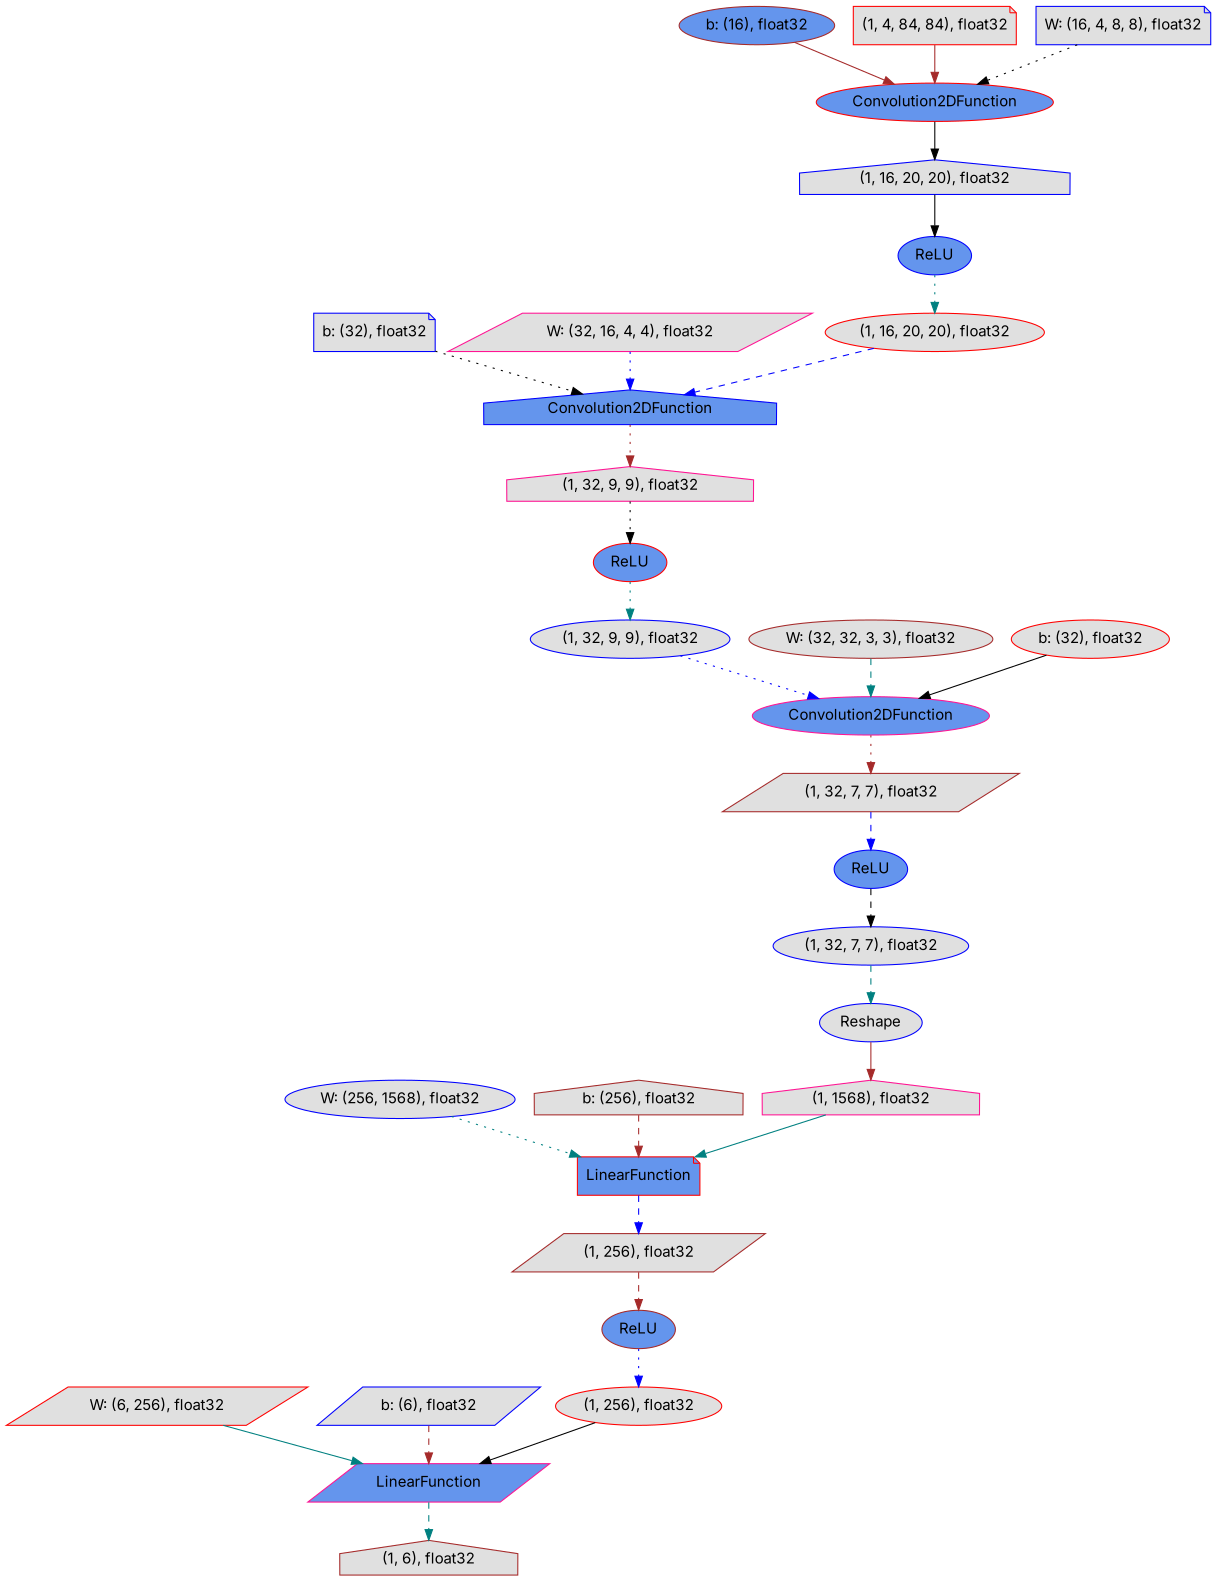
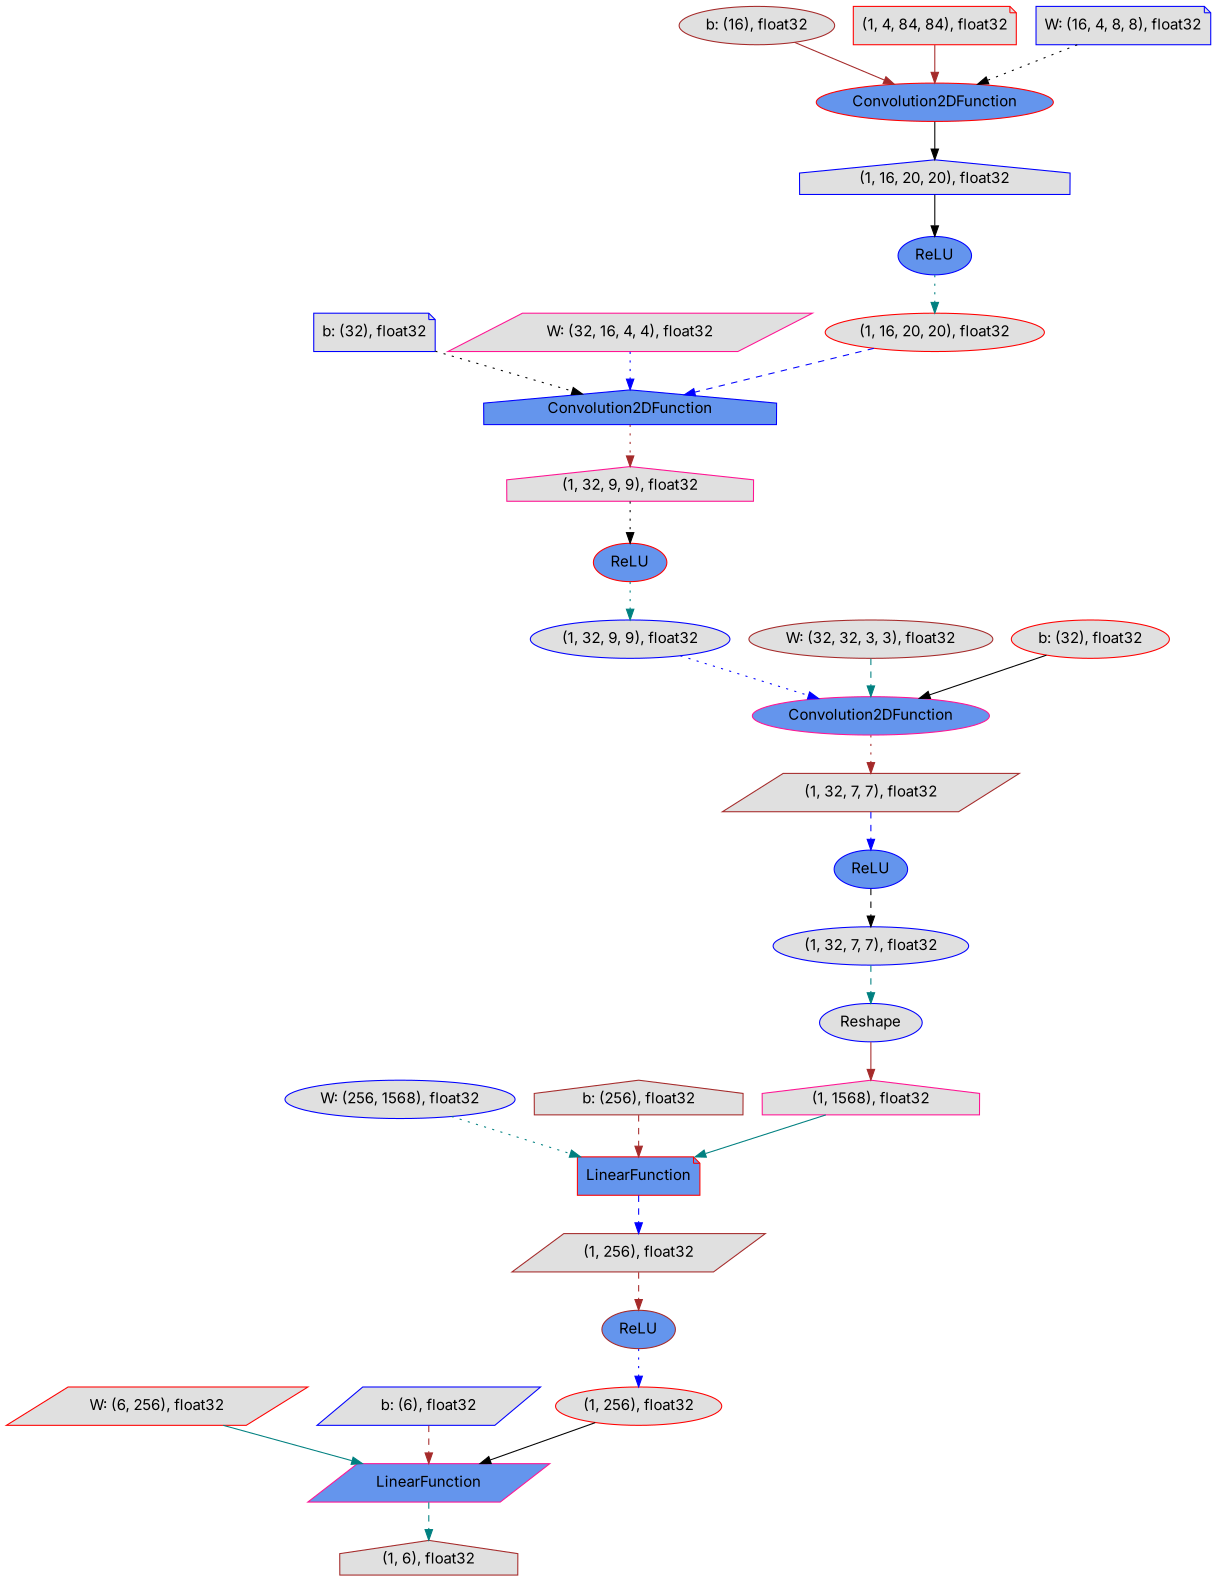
  digraph {
    fontname=Inter
    rankdir=TB
    node [color=blue fillcolor="#E0E0E0" fontname=Inter shape=ellipse style=filled]
    edge [color=teal fontname=Inter style=dotted]
    n1 [label="(1, 32, 7, 7), float32"]
    n2 [label=Reshape]
    n3 [color=deeppink label="(1, 1568), float32" shape=house]
-   n4 [color=brown fillcolor="#6495ED" label="b: (16), float32"]
+   n4 [color=brown label="b: (16), float32"]
    n5 [color=red fillcolor="#6495ED" label=Convolution2DFunction]
    n6 [label="(1, 16, 20, 20), float32" shape=house]
    n7 [color=red label="W: (6, 256), float32" shape=parallelogram]
    n8 [color=deeppink fillcolor="#6495ED" label=LinearFunction shape=parallelogram]
    n9 [color=brown label="(1, 6), float32" shape=house]
    n10 [label="b: (32), float32" shape=note]
    n11 [fillcolor="#6495ED" label=Convolution2DFunction shape=house]
    n12 [color=deeppink label="(1, 32, 9, 9), float32" shape=house]
    n13 [color=red fillcolor="#6495ED" label=LinearFunction shape=note]
    n14 [color=brown label="(1, 256), float32" shape=parallelogram]
    n15 [color=red fillcolor="#6495ED" label=ReLU]
    n16 [label="(1, 32, 9, 9), float32"]
    n17 [color=deeppink fillcolor="#6495ED" label=Convolution2DFunction]
    n18 [color=deeppink label="W: (32, 16, 4, 4), float32" shape=parallelogram]
    n19 [label="b: (6), float32" shape=parallelogram]
    n20 [color=red label="(1, 256), float32"]
    n21 [color=brown fillcolor="#6495ED" label=ReLU]
    n22 [fillcolor="#6495ED" label=ReLU]
    n23 [color=red label="(1, 16, 20, 20), float32"]
    n24 [color=red label="(1, 4, 84, 84), float32" shape=note]
    n25 [color=brown label="W: (32, 32, 3, 3), float32"]
    n26 [color=brown label="(1, 32, 7, 7), float32" shape=parallelogram]
    n27 [fillcolor="#6495ED" label=ReLU]
    n28 [color=red label="b: (32), float32"]
    n29 [label="W: (256, 1568), float32"]
    n30 [color=brown label="b: (256), float32" shape=house]
    n31 [label="W: (16, 4, 8, 8), float32" shape=note]
    n1 -> n2 [style=dashed]
    n2 -> n3 [color=brown style=solid]
    n3 -> n13 [style=solid]
    n4 -> n5 [color=brown style=solid]
    n5 -> n6 [color=black style=solid]
    n6 -> n22 [color=black style=solid]
    n7 -> n8 [style=solid]
    n8 -> n9 [style=dashed]
    n10 -> n11 [color=black]
    n11 -> n12 [color=brown]
    n12 -> n15 [color=black]
    n13 -> n14 [color=blue style=dashed]
    n14 -> n21 [color=brown style=dashed]
    n15 -> n16
    n16 -> n17 [color=blue]
    n17 -> n26 [color=brown]
    n18 -> n11 [color=blue]
    n19 -> n8 [color=brown style=dashed]
    n20 -> n8 [color=black style=solid]
    n21 -> n20 [color=blue]
    n22 -> n23
    n23 -> n11 [color=blue style=dashed]
    n24 -> n5 [color=brown style=solid]
    n25 -> n17 [style=dashed]
    n26 -> n27 [color=blue style=dashed]
    n27 -> n1 [color=black style=dashed]
    n28 -> n17 [color=black style=solid]
    n29 -> n13
    n30 -> n13 [color=brown style=dashed]
    n31 -> n5 [color=black]
  }
